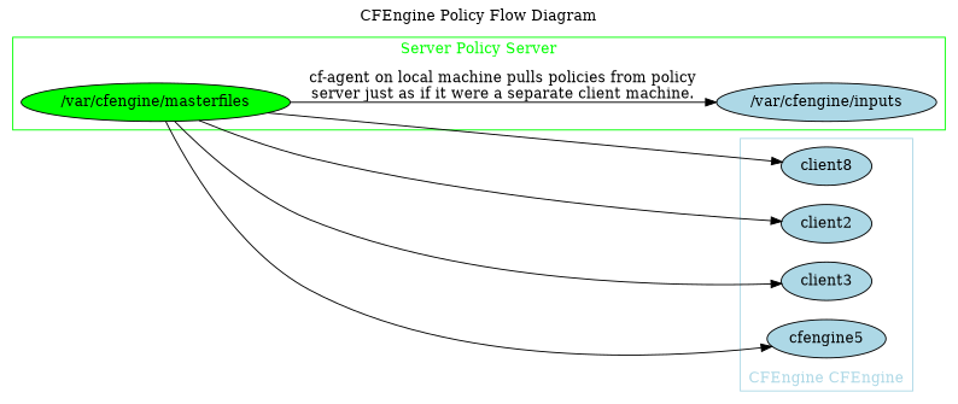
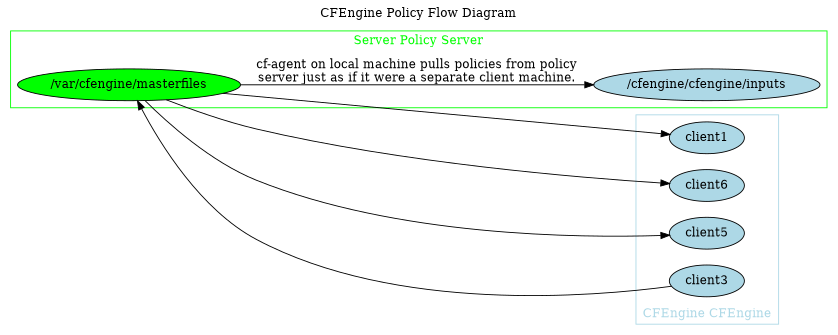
  digraph {
    fontname="DejaVu Serif"
    label="CFEngine Policy Flow Diagram"
    labelloc=t
    rankdir=LR
    node [fillcolor=lightblue fontname="DejaVu Serif" style=filled]
    edge [fontname="DejaVu Serif"]
    n1 [fillcolor=green label="/var/cfengine/masterfiles"]
-   n2 [label="/var/cfengine/inputs"]
-   n3 [label=client8]
-   n4 [label=client2]
+   n2 [label="/cfengine/cfengine/inputs"]
+   n3 [label=client1]
+   n4 [label=client6]
    n5 [label=client3]
-   n6 [label=cfengine5]
+   n6 [label=client5]
    subgraph cluster_1 {
      color=green
      fontcolor=green
      label="Server Policy Server"
      rank=same
      n1
      n2
    }
    subgraph cluster_2 {
      color=lightblue
      fontcolor=lightblue
      label="CFEngine CFEngine"
      labelloc=b
      rank=same
      n3
      n4
      n5
      n6
    }
    n1 -> n2 [label="cf-agent on local machine pulls policies from policy\rserver just as if it were a separate client machine."]
    n1 -> n3
    n1 -> n4
-   n1 -> n5
+   n5 -> n1
    n1 -> n6
  }
